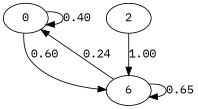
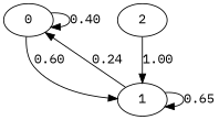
  digraph {
    fontname="IBM Plex Mono"
    node [fontname="IBM Plex Mono"]
    edge [fontname="IBM Plex Mono"]
    0
-   1 [label=6]
+   1
    2
    0 -> 0 [label=0.40 weight=0.4]
    0 -> 1 [label=0.60 weight=0.6]
    1 -> 0 [label=0.24 weight=0.23529411764705882]
    1 -> 1 [label=0.65 weight=0.6470588235294118]
    2 -> 1 [label=1.00 weight=1.0]
  }
